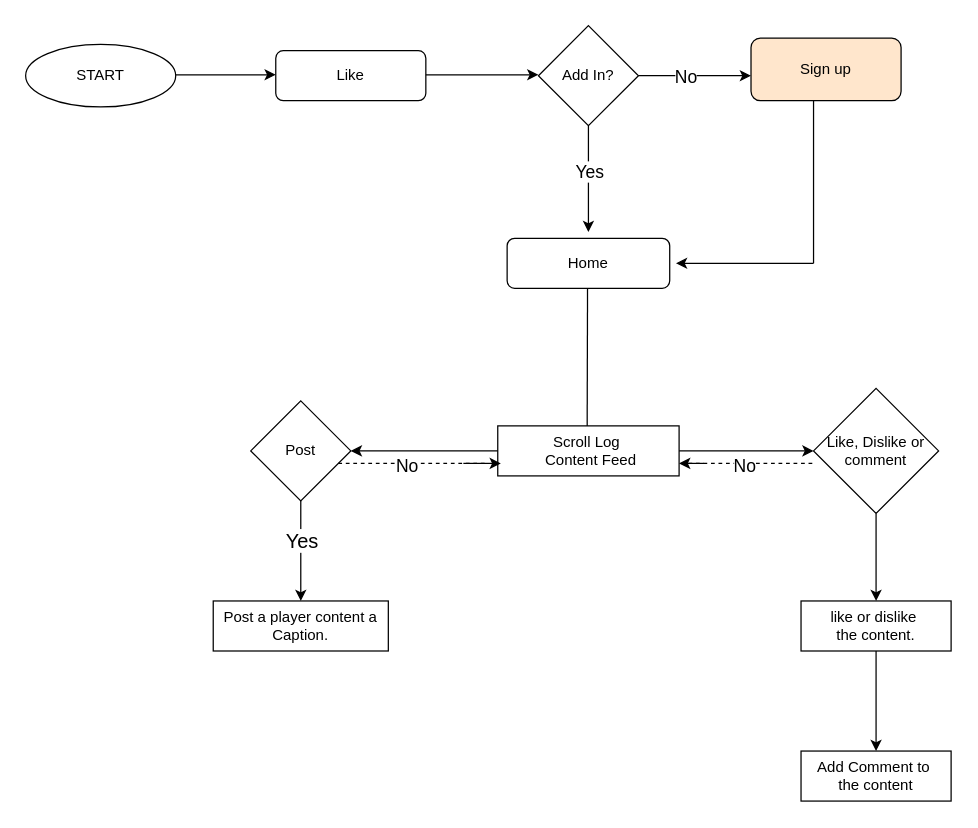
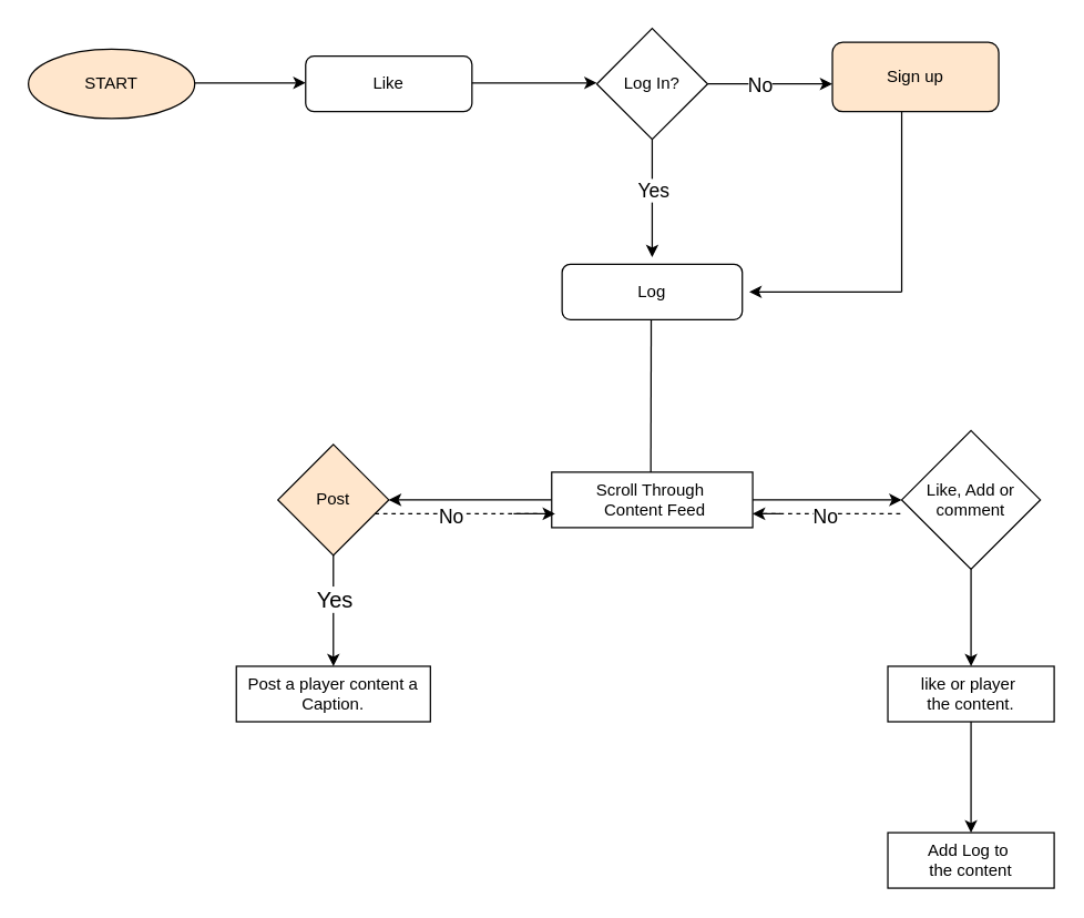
  <mxCell id="0" />
  <mxCell id="1" parent="0" />
- <mxCell id="2" value="START" style="ellipse;whiteSpace=wrap;html=1;" parent="1" vertex="1"><mxGeometry x="20" y="35" width="120" height="50" as="geometry" /></mxCell>
+ <mxCell id="2" value="START" style="ellipse;whiteSpace=wrap;html=1;fillColor=#ffe6cc;" parent="1" vertex="1"><mxGeometry x="20" y="35" width="120" height="50" as="geometry" /></mxCell>
  <mxCell id="3" value="" style="endArrow=classic;html=1;" parent="1" edge="1"><mxGeometry width="50" height="50" relative="1" as="geometry"><mxPoint x="140" y="59.29" as="sourcePoint" /><mxPoint x="220" y="59.29" as="targetPoint" /></mxGeometry></mxCell>
  <mxCell id="4" value="Like" style="rounded=1;whiteSpace=wrap;html=1;" parent="1" vertex="1"><mxGeometry x="220" y="40" width="120" height="40" as="geometry" /></mxCell>
- <mxCell id="5" value="Add In?" style="rhombus;whiteSpace=wrap;html=1;" parent="1" vertex="1"><mxGeometry x="430" y="20" width="80" height="80" as="geometry" /></mxCell>
+ <mxCell id="5" value="Log In?" style="rhombus;whiteSpace=wrap;html=1;" parent="1" vertex="1"><mxGeometry x="430" y="20" width="80" height="80" as="geometry" /></mxCell>
  <mxCell id="6" value="Sign up" style="rounded=1;whiteSpace=wrap;html=1;fillColor=#ffe6cc;" parent="1" vertex="1"><mxGeometry x="600" y="30" width="120" height="50" as="geometry" /></mxCell>
  <mxCell id="7" value="" style="endArrow=classic;html=1;" parent="1" edge="1"><mxGeometry width="50" height="50" relative="1" as="geometry"><mxPoint x="470" y="100" as="sourcePoint" /><mxPoint x="470" y="185" as="targetPoint" /></mxGeometry></mxCell>
  <mxCell id="8" value="&lt;font style=&quot;font-size: 14px&quot;&gt;Yes&lt;/font&gt;" style="edgeLabel;html=1;align=center;verticalAlign=middle;resizable=0;points=[];" parent="7" vertex="1" connectable="0"><mxGeometry x="-0.278" y="4" relative="1" as="geometry"><mxPoint x="-4" y="5" as="offset" /></mxGeometry></mxCell>
- <mxCell id="9" value="Home" style="rounded=1;whiteSpace=wrap;html=1;" parent="1" vertex="1"><mxGeometry x="405" y="190" width="130" height="40" as="geometry" /></mxCell>
+ <mxCell id="9" value="Log" style="rounded=1;whiteSpace=wrap;html=1;" parent="1" vertex="1"><mxGeometry x="405" y="190" width="130" height="40" as="geometry" /></mxCell>
  <mxCell id="10" value="" style="endArrow=none;html=1;" parent="1" edge="1"><mxGeometry width="50" height="50" relative="1" as="geometry"><mxPoint x="650" y="210" as="sourcePoint" /><mxPoint x="650" y="80" as="targetPoint" /></mxGeometry></mxCell>
  <mxCell id="11" value="" style="endArrow=classic;html=1;" parent="1" edge="1"><mxGeometry width="50" height="50" relative="1" as="geometry"><mxPoint x="650" y="210" as="sourcePoint" /><mxPoint x="540" y="210" as="targetPoint" /></mxGeometry></mxCell>
  <mxCell id="12" value="" style="endArrow=classic;html=1;" parent="1" edge="1"><mxGeometry width="50" height="50" relative="1" as="geometry"><mxPoint x="340" y="59.29" as="sourcePoint" /><mxPoint x="430" y="59.29" as="targetPoint" /></mxGeometry></mxCell>
  <mxCell id="13" value="" style="endArrow=classic;html=1;" parent="1" edge="1"><mxGeometry width="50" height="50" relative="1" as="geometry"><mxPoint x="510" y="60" as="sourcePoint" /><mxPoint x="600" y="60" as="targetPoint" /></mxGeometry></mxCell>
  <mxCell id="14" value="&lt;font style=&quot;font-size: 14px&quot;&gt;No&lt;/font&gt;" style="edgeLabel;html=1;align=center;verticalAlign=middle;resizable=0;points=[];" parent="13" vertex="1" connectable="0"><mxGeometry x="-0.186" relative="1" as="geometry"><mxPoint as="offset" /></mxGeometry></mxCell>
  <mxCell id="15" value="" style="endArrow=none;html=1;" parent="1" edge="1"><mxGeometry width="50" height="50" relative="1" as="geometry"><mxPoint x="469" y="340" as="sourcePoint" /><mxPoint x="469.29" y="230" as="targetPoint" /></mxGeometry></mxCell>
- <mxCell id="16" value="Scroll Log&amp;nbsp;&lt;br&gt;&amp;nbsp;Content Feed" style="rounded=0;whiteSpace=wrap;html=1;" parent="1" vertex="1"><mxGeometry x="397.5" y="340" width="145" height="40" as="geometry" /></mxCell>
+ <mxCell id="16" value="Scroll Through&amp;nbsp;&lt;br&gt;&amp;nbsp;Content Feed" style="rounded=0;whiteSpace=wrap;html=1;" parent="1" vertex="1"><mxGeometry x="397.5" y="340" width="145" height="40" as="geometry" /></mxCell>
  <mxCell id="17" value="" style="endArrow=classic;html=1;" parent="1" edge="1"><mxGeometry width="50" height="50" relative="1" as="geometry"><mxPoint x="397.5" y="360" as="sourcePoint" /><mxPoint x="280" y="360" as="targetPoint" /></mxGeometry></mxCell>
- <mxCell id="18" value="Post" style="rhombus;whiteSpace=wrap;html=1;" parent="1" vertex="1"><mxGeometry x="200" y="320" width="80" height="80" as="geometry" /></mxCell>
+ <mxCell id="18" value="Post" style="rhombus;whiteSpace=wrap;html=1;fillColor=#ffe6cc;" parent="1" vertex="1"><mxGeometry x="200" y="320" width="80" height="80" as="geometry" /></mxCell>
  <mxCell id="19" value="" style="endArrow=classic;html=1;" parent="1" edge="1"><mxGeometry width="50" height="50" relative="1" as="geometry"><mxPoint x="240" y="400" as="sourcePoint" /><mxPoint x="240" y="480" as="targetPoint" /></mxGeometry></mxCell>
  <mxCell id="20" value="&lt;font style=&quot;font-size: 16px&quot;&gt;Yes&lt;/font&gt;" style="edgeLabel;html=1;align=center;verticalAlign=middle;resizable=0;points=[];" parent="19" vertex="1" connectable="0"><mxGeometry x="-0.221" relative="1" as="geometry"><mxPoint as="offset" /></mxGeometry></mxCell>
  <mxCell id="21" value="Post a player content a Caption." style="rounded=0;whiteSpace=wrap;html=1;" parent="1" vertex="1"><mxGeometry x="170" y="480" width="140" height="40" as="geometry" /></mxCell>
  <mxCell id="22" value="" style="endArrow=none;dashed=1;html=1;" parent="1" edge="1"><mxGeometry width="50" height="50" relative="1" as="geometry"><mxPoint x="270" y="370" as="sourcePoint" /><mxPoint x="390" y="370" as="targetPoint" /></mxGeometry></mxCell>
  <mxCell id="23" value="&lt;font style=&quot;font-size: 14px&quot;&gt;No&lt;/font&gt;" style="edgeLabel;html=1;align=center;verticalAlign=middle;resizable=0;points=[];" parent="22" vertex="1" connectable="0"><mxGeometry x="-0.103" y="-1" relative="1" as="geometry"><mxPoint as="offset" /></mxGeometry></mxCell>
  <mxCell id="24" value="" style="endArrow=classic;html=1;" parent="1" edge="1"><mxGeometry width="50" height="50" relative="1" as="geometry"><mxPoint x="542.5" y="360" as="sourcePoint" /><mxPoint x="650" y="360" as="targetPoint" /></mxGeometry></mxCell>
- <mxCell id="25" value="Like, Dislike or comment" style="rhombus;whiteSpace=wrap;html=1;" parent="1" vertex="1"><mxGeometry x="650" y="310" width="100" height="100" as="geometry" /></mxCell>
+ <mxCell id="25" value="Like, Add or comment" style="rhombus;whiteSpace=wrap;html=1;" parent="1" vertex="1"><mxGeometry x="650" y="310" width="100" height="100" as="geometry" /></mxCell>
  <mxCell id="26" value="" style="endArrow=classic;html=1;entryX=0.017;entryY=0.75;entryDx=0;entryDy=0;entryPerimeter=0;" parent="1" target="16" edge="1"><mxGeometry width="50" height="50" relative="1" as="geometry"><mxPoint x="370" y="370" as="sourcePoint" /><mxPoint x="390" y="350" as="targetPoint" /></mxGeometry></mxCell>
  <mxCell id="27" value="" style="endArrow=classic;html=1;" parent="1" edge="1"><mxGeometry width="50" height="50" relative="1" as="geometry"><mxPoint x="700" y="410" as="sourcePoint" /><mxPoint x="700" y="480" as="targetPoint" /></mxGeometry></mxCell>
- <mxCell id="28" value="like or dislike&amp;nbsp;&lt;br&gt;the content." style="rounded=0;whiteSpace=wrap;html=1;" parent="1" vertex="1"><mxGeometry x="640" y="480" width="120" height="40" as="geometry" /></mxCell>
+ <mxCell id="28" value="like or player&amp;nbsp;&lt;br&gt;the content." style="rounded=0;whiteSpace=wrap;html=1;" parent="1" vertex="1"><mxGeometry x="640" y="480" width="120" height="40" as="geometry" /></mxCell>
  <mxCell id="29" value="" style="endArrow=classic;html=1;" parent="1" edge="1"><mxGeometry width="50" height="50" relative="1" as="geometry"><mxPoint x="700" y="520" as="sourcePoint" /><mxPoint x="700" y="600" as="targetPoint" /></mxGeometry></mxCell>
- <mxCell id="30" value="Add Comment to&amp;nbsp;&lt;br&gt;the content" style="rounded=0;whiteSpace=wrap;html=1;" parent="1" vertex="1"><mxGeometry x="640" y="600" width="120" height="40" as="geometry" /></mxCell>
+ <mxCell id="30" value="Add Log to&amp;nbsp;&lt;br&gt;the content" style="rounded=0;whiteSpace=wrap;html=1;" parent="1" vertex="1"><mxGeometry x="640" y="600" width="120" height="40" as="geometry" /></mxCell>
  <mxCell id="31" value="" style="endArrow=none;dashed=1;html=1;" parent="1" edge="1"><mxGeometry width="50" height="50" relative="1" as="geometry"><mxPoint x="550" y="370" as="sourcePoint" /><mxPoint x="650" y="370" as="targetPoint" /></mxGeometry></mxCell>
  <mxCell id="32" value="&lt;font style=&quot;font-size: 14px&quot;&gt;No&lt;/font&gt;" style="edgeLabel;html=1;align=center;verticalAlign=middle;resizable=0;points=[];" parent="31" vertex="1" connectable="0"><mxGeometry x="-0.124" y="-1" relative="1" as="geometry"><mxPoint as="offset" /></mxGeometry></mxCell>
  <mxCell id="33" value="" style="endArrow=classic;html=1;exitX=1;exitY=0.75;exitDx=0;exitDy=0;entryX=1;entryY=0.75;entryDx=0;entryDy=0;" parent="1" target="16" edge="1"><mxGeometry width="50" height="50" relative="1" as="geometry"><mxPoint x="562.5" y="370" as="sourcePoint" /><mxPoint x="542.5" y="390" as="targetPoint" /></mxGeometry></mxCell>
